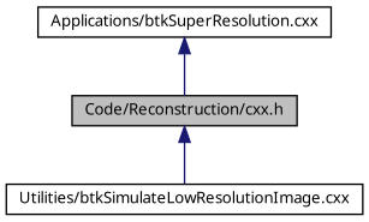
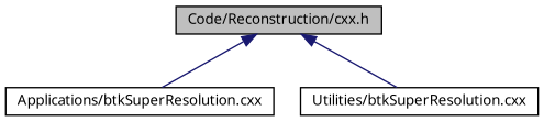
  digraph {
    node [color=black fillcolor=white fontname="FreeSans.ttf" fontsize=10 shape=record style=filled]
    edge [color=midnightblue dir=back fontname="FreeSans.ttf" fontsize=10 labelfontname="FreeSans.ttf" labelfontsize=10 style=solid]
    n1 [fillcolor=grey75 fontcolor=black height=0.2 label="Code/Reconstruction/cxx.h" width=0.4]
    n2 [height=0.2 label="Applications/btkSuperResolution.cxx" width=0.4]
-   n3 [height=0.2 label="Utilities/btkSimulateLowResolutionImage.cxx" width=0.4]
-   n2 -> n1
+   n3 [height=0.2 label="Utilities/btkSuperResolution.cxx" width=0.4]
+   n1 -> n2
    n1 -> n3
  }
